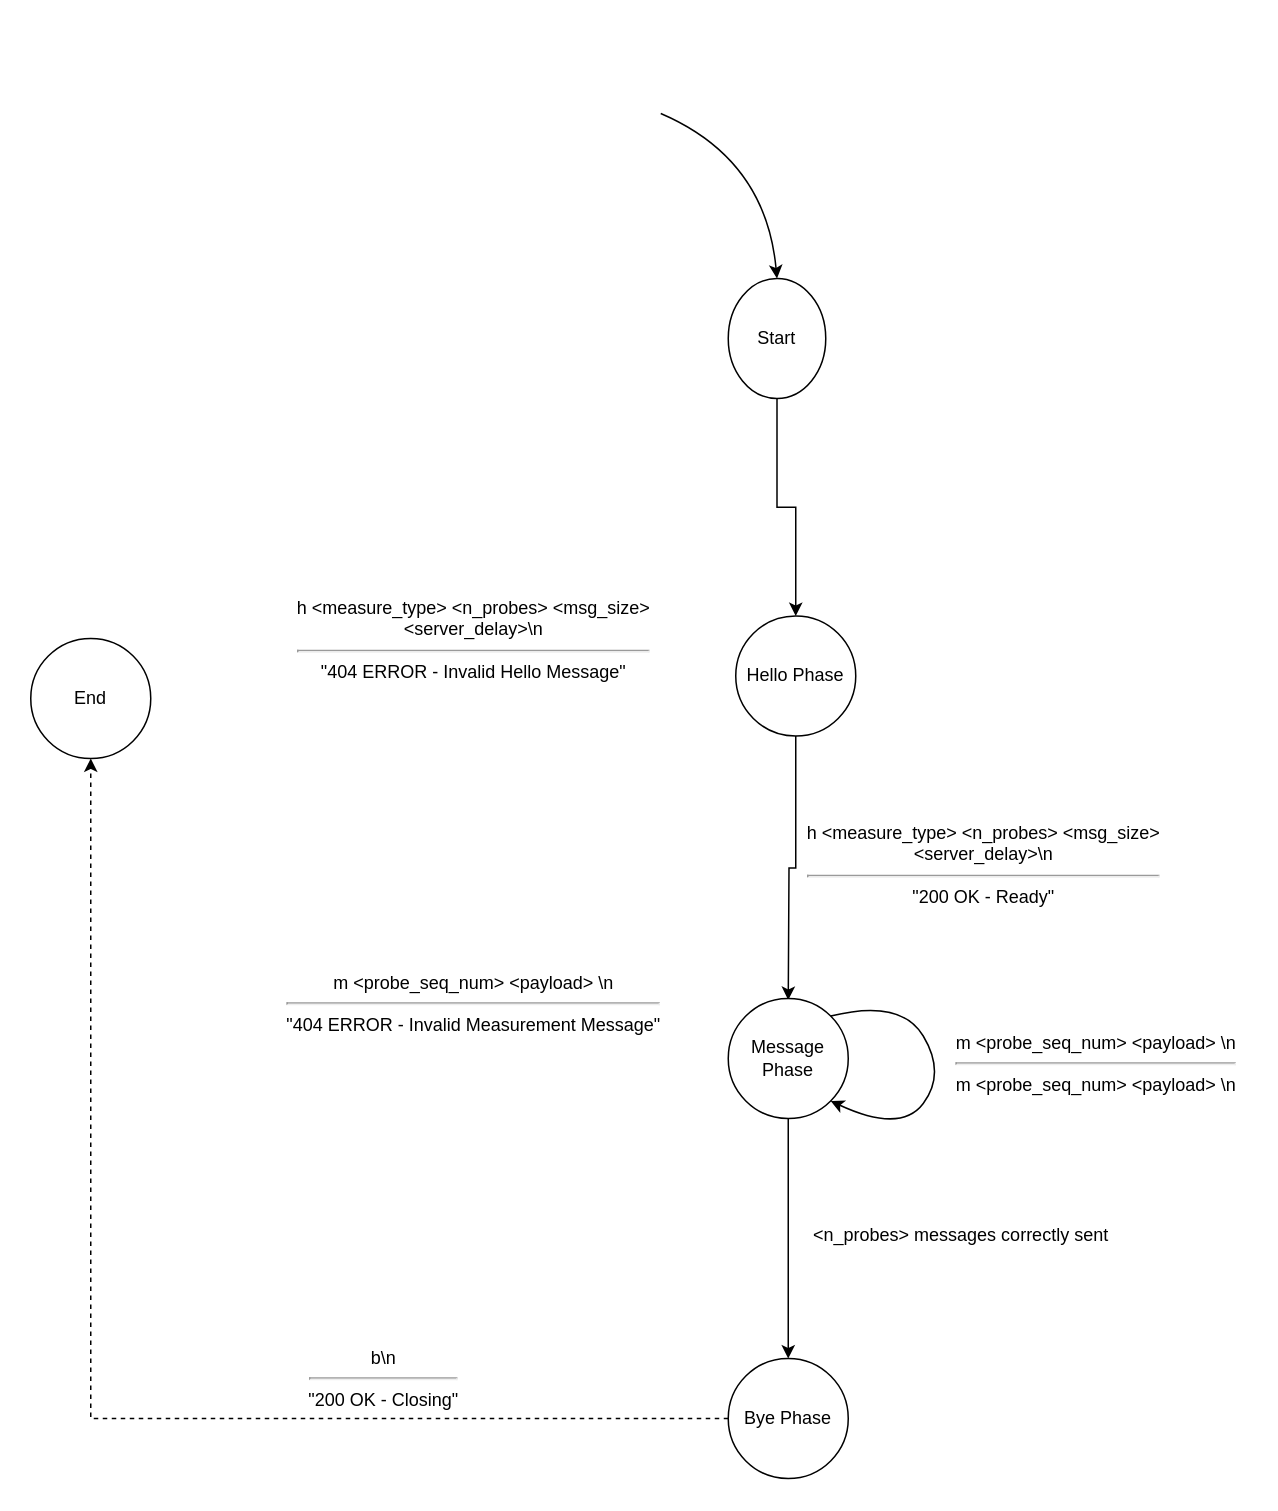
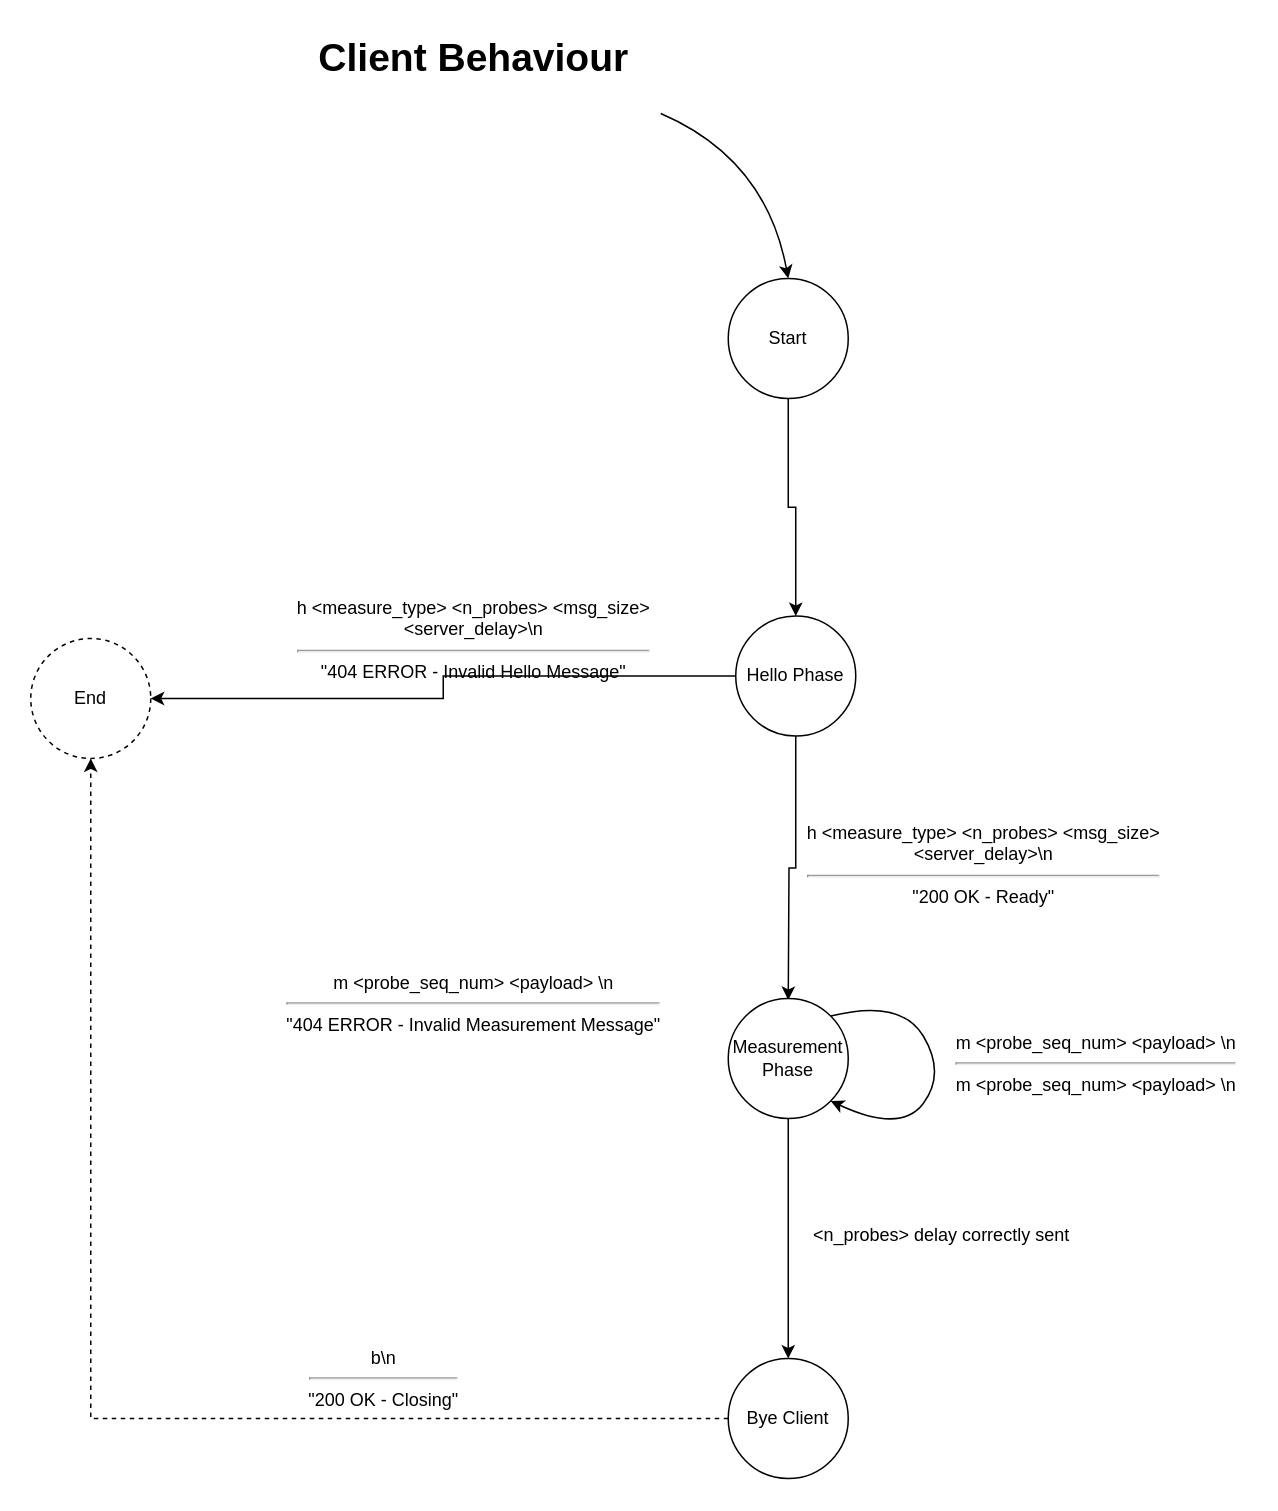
  <mxCell id="0" />
  <mxCell id="1" parent="0" />
  <mxCell id="2" style="edgeStyle=orthogonalEdgeStyle;rounded=0;orthogonalLoop=1;jettySize=auto;html=1;fontSize=10;" edge="1" parent="1" source="3" target="6"><mxGeometry relative="1" as="geometry" /></mxCell>
- <mxCell id="3" value="Start" style="ellipse;whiteSpace=wrap;html=1;aspect=fixed;" parent="1" vertex="1"><mxGeometry x="485" y="185" width="65" height="80" as="geometry" /></mxCell>
+ <mxCell id="3" value="Start" style="ellipse;whiteSpace=wrap;html=1;aspect=fixed;" parent="1" vertex="1"><mxGeometry x="485" y="185" width="80" height="80" as="geometry" /></mxCell>
  <mxCell id="4" style="edgeStyle=orthogonalEdgeStyle;rounded=0;orthogonalLoop=1;jettySize=auto;html=1;fontSize=10;" edge="1" parent="1" source="6"><mxGeometry relative="1" as="geometry"><mxPoint x="525" y="666" as="targetPoint" /></mxGeometry></mxCell>
+ <mxCell id="5" style="edgeStyle=orthogonalEdgeStyle;rounded=0;orthogonalLoop=1;jettySize=auto;html=1;fontSize=10;" edge="1" parent="1" source="6" target="14"><mxGeometry relative="1" as="geometry" /></mxCell>
  <mxCell id="6" value="Hello Phase" style="ellipse;whiteSpace=wrap;html=1;aspect=fixed;" parent="1" vertex="1"><mxGeometry x="490" y="410" width="80" height="80" as="geometry" /></mxCell>
  <mxCell id="7" value="" style="endArrow=classic;html=1;strokeColor=#000000;entryX=0.5;entryY=0;entryDx=0;entryDy=0;curved=1;" parent="1" target="3" edge="1"><mxGeometry width="50" height="50" relative="1" as="geometry"><mxPoint x="440" y="75" as="sourcePoint" /><mxPoint x="110" y="835" as="targetPoint" /><Array as="points"><mxPoint x="510" y="105" /></Array></mxGeometry></mxCell>
  <mxCell id="8" value="h &amp;lt;measure_type&amp;gt; &amp;lt;n_probes&amp;gt; &amp;lt;msg_size&amp;gt;&lt;br&gt;&amp;lt;server_delay&amp;gt;\n&lt;br&gt;&lt;hr&gt;&quot;404 ERROR - Invalid Hello Message&quot;" style="text;html=1;resizable=0;points=[];autosize=1;align=center;verticalAlign=top;spacingTop=-4;" parent="1" vertex="1"><mxGeometry x="190" y="395" width="250" height="60" as="geometry" /></mxCell>
  <mxCell id="9" value="h &amp;lt;measure_type&amp;gt; &amp;lt;n_probes&amp;gt; &amp;lt;msg_size&amp;gt;&lt;br&gt;&amp;lt;server_delay&amp;gt;\n&lt;br&gt;&lt;hr&gt;&quot;200 OK - Ready&quot;" style="text;html=1;resizable=0;points=[];autosize=1;align=center;verticalAlign=top;spacingTop=-4;" parent="1" vertex="1"><mxGeometry x="529.5" y="545" width="250" height="60" as="geometry" /></mxCell>
  <mxCell id="10" value="m &amp;lt;probe_seq_num&amp;gt; &amp;lt;payload&amp;gt; \n&lt;br&gt;&lt;hr&gt;m &amp;lt;probe_seq_num&amp;gt; &amp;lt;payload&amp;gt; \n" style="text;html=1;resizable=0;points=[];autosize=1;align=center;verticalAlign=top;spacingTop=-4;" parent="1" vertex="1"><mxGeometry x="630" y="685.206" width="200" height="40" as="geometry" /></mxCell>
  <mxCell id="11" value="m &amp;lt;probe_seq_num&amp;gt; &amp;lt;payload&amp;gt; \n&lt;br&gt;&lt;hr&gt;&quot;404 ERROR - Invalid Measurement Message&quot;" style="text;html=1;resizable=0;points=[];autosize=1;align=center;verticalAlign=top;spacingTop=-4;" vertex="1" parent="1"><mxGeometry x="185" y="645" width="260" height="40" as="geometry" /></mxCell>
  <mxCell id="12" value="b\n&lt;br&gt;&lt;hr&gt;&quot;200 OK - Closing&quot;" style="text;html=1;resizable=0;points=[];autosize=1;align=center;verticalAlign=top;spacingTop=-4;" vertex="1" parent="1"><mxGeometry x="195" y="895" width="120" height="40" as="geometry" /></mxCell>
- <mxCell id="14" value="End" style="ellipse;whiteSpace=wrap;html=1;aspect=fixed;" vertex="1" parent="1"><mxGeometry x="20" y="425" width="80" height="80" as="geometry" /></mxCell>
+ <mxCell id="13" value="Client Behaviour" style="text;html=1;resizable=0;points=[];autosize=1;align=center;verticalAlign=top;spacingTop=-4;fontStyle=1;fontSize=26;" vertex="1" parent="1"><mxGeometry x="210" y="20" width="210" height="30" as="geometry" /></mxCell>
+ <mxCell id="14" value="End" style="ellipse;whiteSpace=wrap;html=1;aspect=fixed;dashed=1;" vertex="1" parent="1"><mxGeometry x="20" y="425" width="80" height="80" as="geometry" /></mxCell>
  <mxCell id="15" style="edgeStyle=orthogonalEdgeStyle;rounded=0;orthogonalLoop=1;jettySize=auto;html=1;fontSize=10;" edge="1" parent="1" source="16"><mxGeometry relative="1" as="geometry"><mxPoint x="525" y="905" as="targetPoint" /></mxGeometry></mxCell>
- <mxCell id="16" value="Message Phase" style="ellipse;whiteSpace=wrap;html=1;aspect=fixed;" vertex="1" parent="1"><mxGeometry x="485" y="665" width="80" height="80" as="geometry" /></mxCell>
+ <mxCell id="16" value="Measurement Phase" style="ellipse;whiteSpace=wrap;html=1;aspect=fixed;" vertex="1" parent="1"><mxGeometry x="485" y="665" width="80" height="80" as="geometry" /></mxCell>
  <mxCell id="17" style="edgeStyle=orthogonalEdgeStyle;rounded=0;orthogonalLoop=1;jettySize=auto;html=1;entryX=0.5;entryY=1;entryDx=0;entryDy=0;fontSize=10;dashed=1;" edge="1" parent="1" source="18" target="14"><mxGeometry relative="1" as="geometry" /></mxCell>
- <mxCell id="18" value="Bye Phase" style="ellipse;whiteSpace=wrap;html=1;aspect=fixed;" vertex="1" parent="1"><mxGeometry x="485" y="905" width="80" height="80" as="geometry" /></mxCell>
- <mxCell id="19" value="&lt;font style=&quot;font-size: 12px&quot;&gt;&amp;lt;n_probes&amp;gt; messages correctly sent&lt;/font&gt;" style="text;html=1;resizable=0;points=[];autosize=1;align=left;verticalAlign=top;spacingTop=-4;fontSize=10;" vertex="1" parent="1"><mxGeometry x="540" y="813" width="210" height="10" as="geometry" /></mxCell>
+ <mxCell id="18" value="Bye Client" style="ellipse;whiteSpace=wrap;html=1;aspect=fixed;" vertex="1" parent="1"><mxGeometry x="485" y="905" width="80" height="80" as="geometry" /></mxCell>
+ <mxCell id="19" value="&lt;font style=&quot;font-size: 12px&quot;&gt;&amp;lt;n_probes&amp;gt; delay correctly sent&lt;/font&gt;" style="text;html=1;resizable=0;points=[];autosize=1;align=left;verticalAlign=top;spacingTop=-4;fontSize=10;" vertex="1" parent="1"><mxGeometry x="540" y="813" width="210" height="10" as="geometry" /></mxCell>
  <mxCell id="20" value="" style="endArrow=classic;html=1;fontSize=10;exitX=1;exitY=0;exitDx=0;exitDy=0;entryX=1;entryY=1;entryDx=0;entryDy=0;curved=1;" edge="1" parent="1" source="16" target="16"><mxGeometry width="50" height="50" relative="1" as="geometry"><mxPoint x="20" y="1055" as="sourcePoint" /><mxPoint x="70" y="1005" as="targetPoint" /><Array as="points"><mxPoint x="600" y="665" /><mxPoint x="630" y="715" /><mxPoint x="600" y="755" /></Array></mxGeometry></mxCell>
